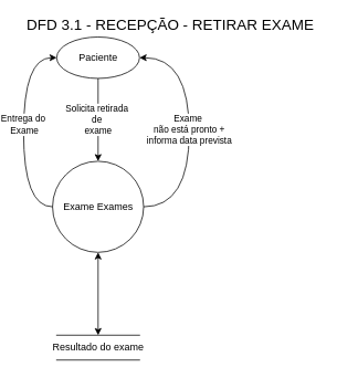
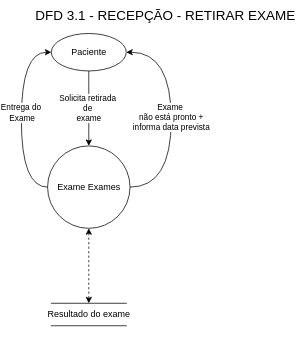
  <mxCell id="0" />
  <mxCell id="1" parent="0" />
  <mxCell id="2" value="Paciente" style="ellipse;html=1;dashed=0;whitespace=wrap;" vertex="1" parent="1"><mxGeometry x="63" y="44" width="100" height="50" as="geometry" /></mxCell>
  <mxCell id="3" value="Exame Exames" style="shape=ellipse;html=1;dashed=0;whitespace=wrap;aspect=fixed;perimeter=ellipsePerimeter;" vertex="1" parent="1"><mxGeometry x="58" y="194" width="110" height="110" as="geometry" /></mxCell>
  <mxCell id="4" value="Solicita retirada&amp;nbsp;&lt;br&gt;de&amp;nbsp;&lt;br&gt;exame" style="endArrow=classic;html=1;" edge="1" parent="1" source="2" target="3"><mxGeometry width="50" height="50" relative="1" as="geometry"><mxPoint x="323" y="284" as="sourcePoint" /><mxPoint x="373" y="234" as="targetPoint" /></mxGeometry></mxCell>
  <mxCell id="5" value="Resultado do exame" style="html=1;dashed=0;whitespace=wrap;shape=partialRectangle;right=0;left=0;" vertex="1" parent="1"><mxGeometry x="63" y="404" width="100" height="30" as="geometry" /></mxCell>
- <mxCell id="6" value="" style="endArrow=classic;html=1;startArrow=classic;startFill=1;" edge="1" parent="1" source="3" target="5"><mxGeometry width="50" height="50" relative="1" as="geometry"><mxPoint x="323" y="284" as="sourcePoint" /><mxPoint x="373" y="234" as="targetPoint" /></mxGeometry></mxCell>
+ <mxCell id="6" value="" style="endArrow=classic;html=1;startArrow=classic;startFill=1;dashed=1;" edge="1" parent="1" source="3" target="5"><mxGeometry width="50" height="50" relative="1" as="geometry"><mxPoint x="323" y="284" as="sourcePoint" /><mxPoint x="373" y="234" as="targetPoint" /></mxGeometry></mxCell>
  <mxCell id="7" value="" style="endArrow=classic;html=1;edgeStyle=orthogonalEdgeStyle;curved=1;" edge="1" parent="1" source="3" target="2"><mxGeometry width="50" height="50" relative="1" as="geometry"><mxPoint x="323" y="284" as="sourcePoint" /><mxPoint x="373" y="234" as="targetPoint" /><Array as="points"><mxPoint x="23" y="249" /><mxPoint x="23" y="69" /></Array></mxGeometry></mxCell>
  <mxCell id="8" value="Entrega do&amp;nbsp;&lt;br&gt;Exame" style="edgeLabel;html=1;align=center;verticalAlign=middle;resizable=0;points=[];" vertex="1" connectable="0" parent="7"><mxGeometry x="0.059" relative="1" as="geometry"><mxPoint as="offset" /></mxGeometry></mxCell>
  <mxCell id="9" value="Exame&amp;nbsp;&lt;br&gt;não está pronto +&lt;br&gt;informa data prevista" style="endArrow=classic;html=1;edgeStyle=orthogonalEdgeStyle;curved=1;" edge="1" parent="1" source="3" target="2"><mxGeometry width="50" height="50" relative="1" as="geometry"><mxPoint x="323" y="284" as="sourcePoint" /><mxPoint x="373" y="234" as="targetPoint" /><Array as="points"><mxPoint x="223" y="249" /><mxPoint x="223" y="69" /></Array></mxGeometry></mxCell>
- <mxCell id="10" value="&lt;font style=&quot;font-size: 18px&quot;&gt;DFD 3.1 - RECEPÇÃO - RETIRAR EXAME&lt;/font&gt;" style="text;html=1;align=center;verticalAlign=middle;resizable=0;points=[];autosize=1;" vertex="1" parent="1"><mxGeometry x="20" y="20" width="360" height="20" as="geometry" /></mxCell>
+ <mxCell id="10" value="&lt;font style=&quot;font-size: 18px&quot;&gt;DFD 3.1 - RECEPÇÃO - RETIRAR EXAME&lt;/font&gt;" style="text;html=1;align=center;verticalAlign=middle;resizable=0;points=[];autosize=1;" vertex="1" parent="1"><mxGeometry x="35" y="10" width="360" height="20" as="geometry" /></mxCell>
